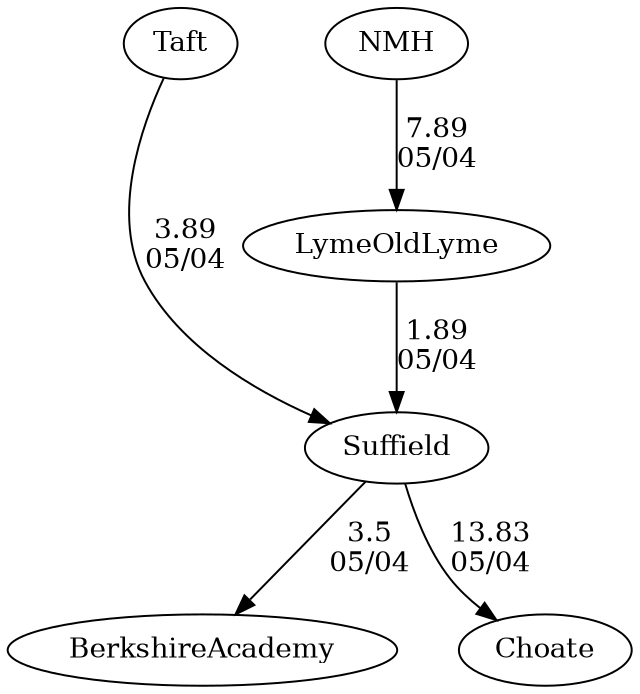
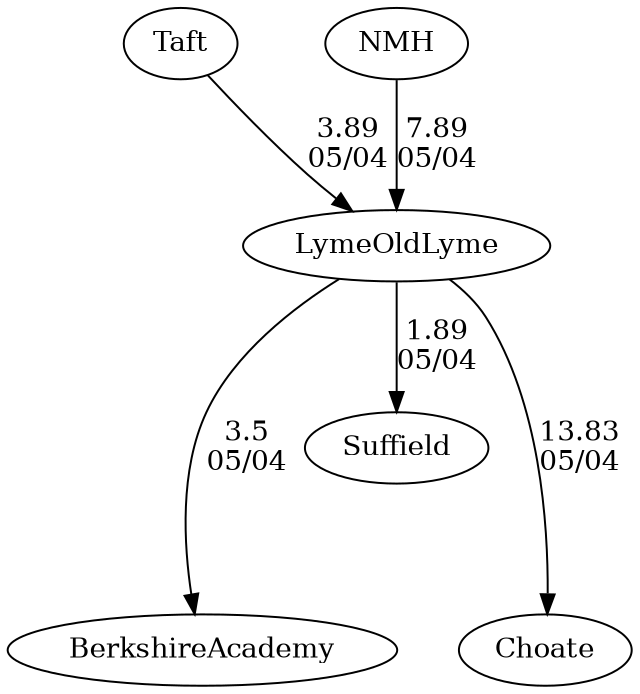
  digraph {
    edge [random=random weight=97]
    LymeOldLyme
    Suffield
    BerkshireAcademy
    Choate
    NMH
    Taft
    LymeOldLyme -> Suffield [label="1.89\n05/04" weight=99]
-   Suffield -> BerkshireAcademy [label="3.5\n05/04"]
-   Suffield -> Choate [label="13.83\n05/04" weight=87]
+   LymeOldLyme -> BerkshireAcademy [label="3.5\n05/04"]
+   LymeOldLyme -> Choate [label="13.83\n05/04" weight=87]
    NMH -> LymeOldLyme [label="7.89\n05/04" weight=93]
-   Taft -> Suffield [label="3.89\n05/04"]
+   Taft -> LymeOldLyme [label="3.89\n05/04"]
  }
